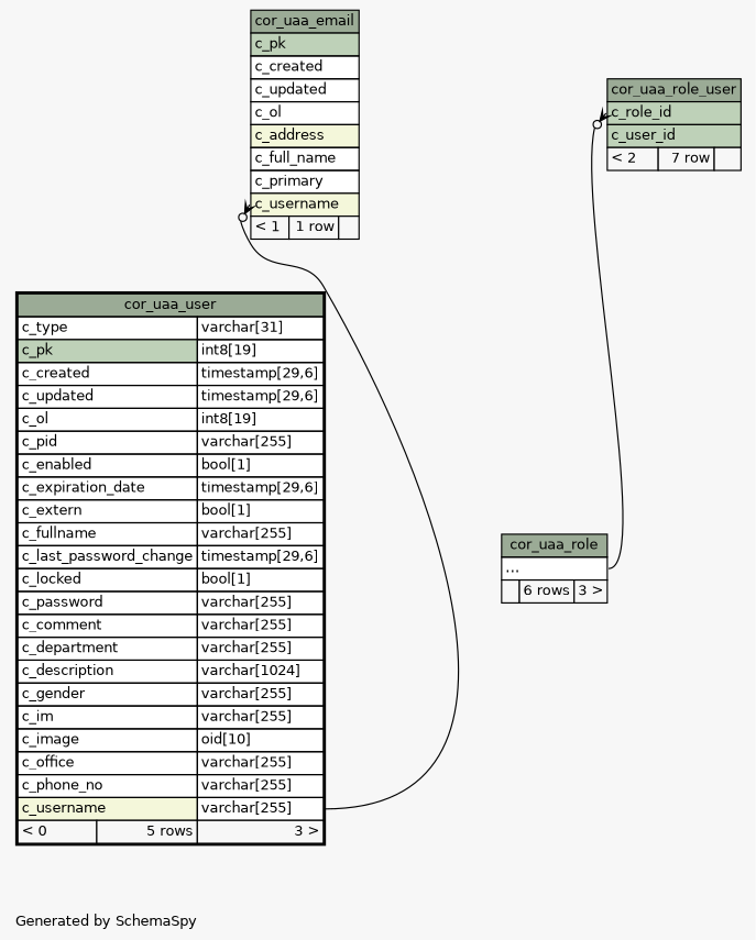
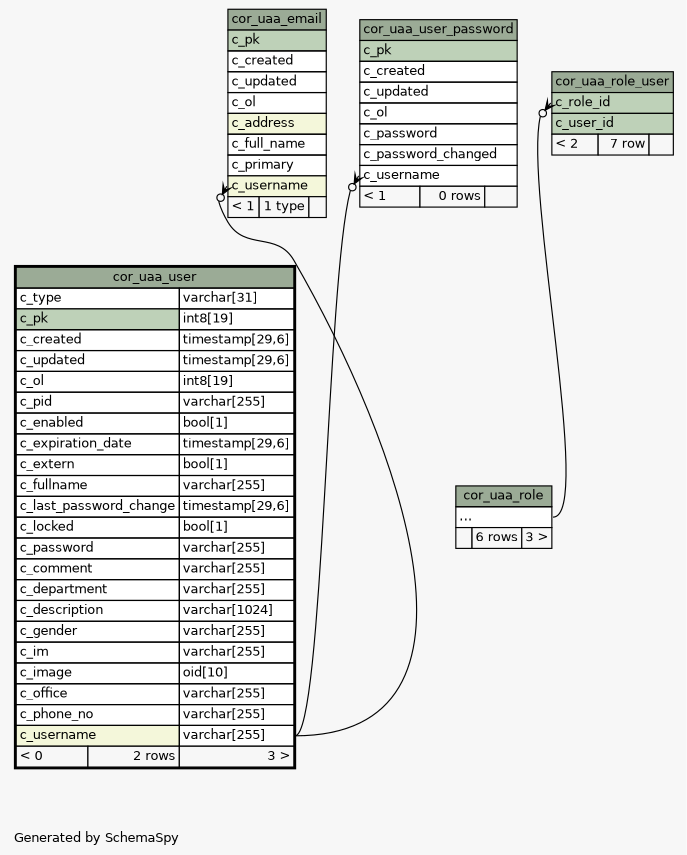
  digraph {
    bgcolor="#f7f7f7"
    fontname=Helvetica
    fontsize=11
    label="\nGenerated by SchemaSpy"
    labeljust=l
    nodesep=0.18
    rankdir=TB
    ranksep=0.46
    node [fontname=Helvetica fontsize=11 shape=plaintext]
    edge [arrowhead=none arrowsize=0.8 arrowtail=crowodot dir=back headport="c_username.type:e" tailport="c_username:w"]
-   n1 [label=<     <TABLE BORDER="0" CELLBORDER="1" CELLSPACING="0" BGCOLOR="#ffffff">       <TR><TD COLSPAN="3" BGCOLOR="#9bab96" ALIGN="CENTER">cor_uaa_email</TD></TR>       <TR><TD PORT="c_pk" COLSPAN="3" BGCOLOR="#bed1b8" ALIGN="LEFT">c_pk</TD></TR>       <TR><TD PORT="c_created" COLSPAN="3" ALIGN="LEFT">c_created</TD></TR>       <TR><TD PORT="c_updated" COLSPAN="3" ALIGN="LEFT">c_updated</TD></TR>       <TR><TD PORT="c_ol" COLSPAN="3" ALIGN="LEFT">c_ol</TD></TR>       <TR><TD PORT="c_address" COLSPAN="3" BGCOLOR="#f4f7da" ALIGN="LEFT">c_address</TD></TR>       <TR><TD PORT="c_full_name" COLSPAN="3" ALIGN="LEFT">c_full_name</TD></TR>       <TR><TD PORT="c_primary" COLSPAN="3" ALIGN="LEFT">c_primary</TD></TR>       <TR><TD PORT="c_username" COLSPAN="3" BGCOLOR="#f4f7da" ALIGN="LEFT">c_username</TD></TR>       <TR><TD ALIGN="LEFT" BGCOLOR="#f7f7f7">&lt; 1</TD><TD ALIGN="RIGHT" BGCOLOR="#f7f7f7">1 row</TD><TD ALIGN="RIGHT" BGCOLOR="#f7f7f7">  </TD></TR>     </TABLE>>]
-   n2 [label=<     <TABLE BORDER="2" CELLBORDER="1" CELLSPACING="0" BGCOLOR="#ffffff">       <TR><TD COLSPAN="3" BGCOLOR="#9bab96" ALIGN="CENTER">cor_uaa_user</TD></TR>       <TR><TD PORT="c_type" COLSPAN="2" ALIGN="LEFT">c_type</TD><TD PORT="c_type.type" ALIGN="LEFT">varchar[31]</TD></TR>       <TR><TD PORT="c_pk" COLSPAN="2" BGCOLOR="#bed1b8" ALIGN="LEFT">c_pk</TD><TD PORT="c_pk.type" ALIGN="LEFT">int8[19]</TD></TR>       <TR><TD PORT="c_created" COLSPAN="2" ALIGN="LEFT">c_created</TD><TD PORT="c_created.type" ALIGN="LEFT">timestamp[29,6]</TD></TR>       <TR><TD PORT="c_updated" COLSPAN="2" ALIGN="LEFT">c_updated</TD><TD PORT="c_updated.type" ALIGN="LEFT">timestamp[29,6]</TD></TR>       <TR><TD PORT="c_ol" COLSPAN="2" ALIGN="LEFT">c_ol</TD><TD PORT="c_ol.type" ALIGN="LEFT">int8[19]</TD></TR>       <TR><TD PORT="c_pid" COLSPAN="2" ALIGN="LEFT">c_pid</TD><TD PORT="c_pid.type" ALIGN="LEFT">varchar[255]</TD></TR>       <TR><TD PORT="c_enabled" COLSPAN="2" ALIGN="LEFT">c_enabled</TD><TD PORT="c_enabled.type" ALIGN="LEFT">bool[1]</TD></TR>       <TR><TD PORT="c_expiration_date" COLSPAN="2" ALIGN="LEFT">c_expiration_date</TD><TD PORT="c_expiration_date.type" ALIGN="LEFT">timestamp[29,6]</TD></TR>       <TR><TD PORT="c_extern" COLSPAN="2" ALIGN="LEFT">c_extern</TD><TD PORT="c_extern.type" ALIGN="LEFT">bool[1]</TD></TR>       <TR><TD PORT="c_fullname" COLSPAN="2" ALIGN="LEFT">c_fullname</TD><TD PORT="c_fullname.type" ALIGN="LEFT">varchar[255]</TD></TR>       <TR><TD PORT="c_last_password_change" COLSPAN="2" ALIGN="LEFT">c_last_password_change</TD><TD PORT="c_last_password_change.type" ALIGN="LEFT">timestamp[29,6]</TD></TR>       <TR><TD PORT="c_locked" COLSPAN="2" ALIGN="LEFT">c_locked</TD><TD PORT="c_locked.type" ALIGN="LEFT">bool[1]</TD></TR>       <TR><TD PORT="c_password" COLSPAN="2" ALIGN="LEFT">c_password</TD><TD PORT="c_password.type" ALIGN="LEFT">varchar[255]</TD></TR>       <TR><TD PORT="c_comment" COLSPAN="2" ALIGN="LEFT">c_comment</TD><TD PORT="c_comment.type" ALIGN="LEFT">varchar[255]</TD></TR>       <TR><TD PORT="c_department" COLSPAN="2" ALIGN="LEFT">c_department</TD><TD PORT="c_department.type" ALIGN="LEFT">varchar[255]</TD></TR>       <TR><TD PORT="c_description" COLSPAN="2" ALIGN="LEFT">c_description</TD><TD PORT="c_description.type" ALIGN="LEFT">varchar[1024]</TD></TR>       <TR><TD PORT="c_gender" COLSPAN="2" ALIGN="LEFT">c_gender</TD><TD PORT="c_gender.type" ALIGN="LEFT">varchar[255]</TD></TR>       <TR><TD PORT="c_im" COLSPAN="2" ALIGN="LEFT">c_im</TD><TD PORT="c_im.type" ALIGN="LEFT">varchar[255]</TD></TR>       <TR><TD PORT="c_image" COLSPAN="2" ALIGN="LEFT">c_image</TD><TD PORT="c_image.type" ALIGN="LEFT">oid[10]</TD></TR>       <TR><TD PORT="c_office" COLSPAN="2" ALIGN="LEFT">c_office</TD><TD PORT="c_office.type" ALIGN="LEFT">varchar[255]</TD></TR>       <TR><TD PORT="c_phone_no" COLSPAN="2" ALIGN="LEFT">c_phone_no</TD><TD PORT="c_phone_no.type" ALIGN="LEFT">varchar[255]</TD></TR>       <TR><TD PORT="c_username" COLSPAN="2" BGCOLOR="#f4f7da" ALIGN="LEFT">c_username</TD><TD PORT="c_username.type" ALIGN="LEFT">varchar[255]</TD></TR>       <TR><TD ALIGN="LEFT" BGCOLOR="#f7f7f7">&lt; 0</TD><TD ALIGN="RIGHT" BGCOLOR="#f7f7f7">5 rows</TD><TD ALIGN="RIGHT" BGCOLOR="#f7f7f7">3 &gt;</TD></TR>     </TABLE>>]
+   n1 [label=<     <TABLE BORDER="0" CELLBORDER="1" CELLSPACING="0" BGCOLOR="#ffffff">       <TR><TD COLSPAN="3" BGCOLOR="#9bab96" ALIGN="CENTER">cor_uaa_email</TD></TR>       <TR><TD PORT="c_pk" COLSPAN="3" BGCOLOR="#bed1b8" ALIGN="LEFT">c_pk</TD></TR>       <TR><TD PORT="c_created" COLSPAN="3" ALIGN="LEFT">c_created</TD></TR>       <TR><TD PORT="c_updated" COLSPAN="3" ALIGN="LEFT">c_updated</TD></TR>       <TR><TD PORT="c_ol" COLSPAN="3" ALIGN="LEFT">c_ol</TD></TR>       <TR><TD PORT="c_address" COLSPAN="3" BGCOLOR="#f4f7da" ALIGN="LEFT">c_address</TD></TR>       <TR><TD PORT="c_full_name" COLSPAN="3" ALIGN="LEFT">c_full_name</TD></TR>       <TR><TD PORT="c_primary" COLSPAN="3" ALIGN="LEFT">c_primary</TD></TR>       <TR><TD PORT="c_username" COLSPAN="3" BGCOLOR="#f4f7da" ALIGN="LEFT">c_username</TD></TR>       <TR><TD ALIGN="LEFT" BGCOLOR="#f7f7f7">&lt; 1</TD><TD ALIGN="RIGHT" BGCOLOR="#f7f7f7">1 type</TD><TD ALIGN="RIGHT" BGCOLOR="#f7f7f7">  </TD></TR>     </TABLE>>]
+   n2 [label=<     <TABLE BORDER="2" CELLBORDER="1" CELLSPACING="0" BGCOLOR="#ffffff">       <TR><TD COLSPAN="3" BGCOLOR="#9bab96" ALIGN="CENTER">cor_uaa_user</TD></TR>       <TR><TD PORT="c_type" COLSPAN="2" ALIGN="LEFT">c_type</TD><TD PORT="c_type.type" ALIGN="LEFT">varchar[31]</TD></TR>       <TR><TD PORT="c_pk" COLSPAN="2" BGCOLOR="#bed1b8" ALIGN="LEFT">c_pk</TD><TD PORT="c_pk.type" ALIGN="LEFT">int8[19]</TD></TR>       <TR><TD PORT="c_created" COLSPAN="2" ALIGN="LEFT">c_created</TD><TD PORT="c_created.type" ALIGN="LEFT">timestamp[29,6]</TD></TR>       <TR><TD PORT="c_updated" COLSPAN="2" ALIGN="LEFT">c_updated</TD><TD PORT="c_updated.type" ALIGN="LEFT">timestamp[29,6]</TD></TR>       <TR><TD PORT="c_ol" COLSPAN="2" ALIGN="LEFT">c_ol</TD><TD PORT="c_ol.type" ALIGN="LEFT">int8[19]</TD></TR>       <TR><TD PORT="c_pid" COLSPAN="2" ALIGN="LEFT">c_pid</TD><TD PORT="c_pid.type" ALIGN="LEFT">varchar[255]</TD></TR>       <TR><TD PORT="c_enabled" COLSPAN="2" ALIGN="LEFT">c_enabled</TD><TD PORT="c_enabled.type" ALIGN="LEFT">bool[1]</TD></TR>       <TR><TD PORT="c_expiration_date" COLSPAN="2" ALIGN="LEFT">c_expiration_date</TD><TD PORT="c_expiration_date.type" ALIGN="LEFT">timestamp[29,6]</TD></TR>       <TR><TD PORT="c_extern" COLSPAN="2" ALIGN="LEFT">c_extern</TD><TD PORT="c_extern.type" ALIGN="LEFT">bool[1]</TD></TR>       <TR><TD PORT="c_fullname" COLSPAN="2" ALIGN="LEFT">c_fullname</TD><TD PORT="c_fullname.type" ALIGN="LEFT">varchar[255]</TD></TR>       <TR><TD PORT="c_last_password_change" COLSPAN="2" ALIGN="LEFT">c_last_password_change</TD><TD PORT="c_last_password_change.type" ALIGN="LEFT">timestamp[29,6]</TD></TR>       <TR><TD PORT="c_locked" COLSPAN="2" ALIGN="LEFT">c_locked</TD><TD PORT="c_locked.type" ALIGN="LEFT">bool[1]</TD></TR>       <TR><TD PORT="c_password" COLSPAN="2" ALIGN="LEFT">c_password</TD><TD PORT="c_password.type" ALIGN="LEFT">varchar[255]</TD></TR>       <TR><TD PORT="c_comment" COLSPAN="2" ALIGN="LEFT">c_comment</TD><TD PORT="c_comment.type" ALIGN="LEFT">varchar[255]</TD></TR>       <TR><TD PORT="c_department" COLSPAN="2" ALIGN="LEFT">c_department</TD><TD PORT="c_department.type" ALIGN="LEFT">varchar[255]</TD></TR>       <TR><TD PORT="c_description" COLSPAN="2" ALIGN="LEFT">c_description</TD><TD PORT="c_description.type" ALIGN="LEFT">varchar[1024]</TD></TR>       <TR><TD PORT="c_gender" COLSPAN="2" ALIGN="LEFT">c_gender</TD><TD PORT="c_gender.type" ALIGN="LEFT">varchar[255]</TD></TR>       <TR><TD PORT="c_im" COLSPAN="2" ALIGN="LEFT">c_im</TD><TD PORT="c_im.type" ALIGN="LEFT">varchar[255]</TD></TR>       <TR><TD PORT="c_image" COLSPAN="2" ALIGN="LEFT">c_image</TD><TD PORT="c_image.type" ALIGN="LEFT">oid[10]</TD></TR>       <TR><TD PORT="c_office" COLSPAN="2" ALIGN="LEFT">c_office</TD><TD PORT="c_office.type" ALIGN="LEFT">varchar[255]</TD></TR>       <TR><TD PORT="c_phone_no" COLSPAN="2" ALIGN="LEFT">c_phone_no</TD><TD PORT="c_phone_no.type" ALIGN="LEFT">varchar[255]</TD></TR>       <TR><TD PORT="c_username" COLSPAN="2" BGCOLOR="#f4f7da" ALIGN="LEFT">c_username</TD><TD PORT="c_username.type" ALIGN="LEFT">varchar[255]</TD></TR>       <TR><TD ALIGN="LEFT" BGCOLOR="#f7f7f7">&lt; 0</TD><TD ALIGN="RIGHT" BGCOLOR="#f7f7f7">2 rows</TD><TD ALIGN="RIGHT" BGCOLOR="#f7f7f7">3 &gt;</TD></TR>     </TABLE>>]
    n3 [label=<     <TABLE BORDER="0" CELLBORDER="1" CELLSPACING="0" BGCOLOR="#ffffff">       <TR><TD COLSPAN="3" BGCOLOR="#9bab96" ALIGN="CENTER">cor_uaa_role_user</TD></TR>       <TR><TD PORT="c_role_id" COLSPAN="3" BGCOLOR="#bed1b8" ALIGN="LEFT">c_role_id</TD></TR>       <TR><TD PORT="c_user_id" COLSPAN="3" BGCOLOR="#bed1b8" ALIGN="LEFT">c_user_id</TD></TR>       <TR><TD ALIGN="LEFT" BGCOLOR="#f7f7f7">&lt; 2</TD><TD ALIGN="RIGHT" BGCOLOR="#f7f7f7">7 row</TD><TD ALIGN="RIGHT" BGCOLOR="#f7f7f7">  </TD></TR>     </TABLE>>]
    n4 [label=<     <TABLE BORDER="0" CELLBORDER="1" CELLSPACING="0" BGCOLOR="#ffffff">       <TR><TD COLSPAN="3" BGCOLOR="#9bab96" ALIGN="CENTER">cor_uaa_role</TD></TR>       <TR><TD PORT="elipses" COLSPAN="3" ALIGN="LEFT">...</TD></TR>       <TR><TD ALIGN="LEFT" BGCOLOR="#f7f7f7">  </TD><TD ALIGN="RIGHT" BGCOLOR="#f7f7f7">6 rows</TD><TD ALIGN="RIGHT" BGCOLOR="#f7f7f7">3 &gt;</TD></TR>     </TABLE>>]
+   n5 [label=<     <TABLE BORDER="0" CELLBORDER="1" CELLSPACING="0" BGCOLOR="#ffffff">       <TR><TD COLSPAN="3" BGCOLOR="#9bab96" ALIGN="CENTER">cor_uaa_user_password</TD></TR>       <TR><TD PORT="c_pk" COLSPAN="3" BGCOLOR="#bed1b8" ALIGN="LEFT">c_pk</TD></TR>       <TR><TD PORT="c_created" COLSPAN="3" ALIGN="LEFT">c_created</TD></TR>       <TR><TD PORT="c_updated" COLSPAN="3" ALIGN="LEFT">c_updated</TD></TR>       <TR><TD PORT="c_ol" COLSPAN="3" ALIGN="LEFT">c_ol</TD></TR>       <TR><TD PORT="c_password" COLSPAN="3" ALIGN="LEFT">c_password</TD></TR>       <TR><TD PORT="c_password_changed" COLSPAN="3" ALIGN="LEFT">c_password_changed</TD></TR>       <TR><TD PORT="c_username" COLSPAN="3" ALIGN="LEFT">c_username</TD></TR>       <TR><TD ALIGN="LEFT" BGCOLOR="#f7f7f7">&lt; 1</TD><TD ALIGN="RIGHT" BGCOLOR="#f7f7f7">0 rows</TD><TD ALIGN="RIGHT" BGCOLOR="#f7f7f7">  </TD></TR>     </TABLE>>]
    n1 -> n2
    n3 -> n4 [headport="elipses:e" tailport="c_role_id:w"]
+   n5 -> n2
  }
